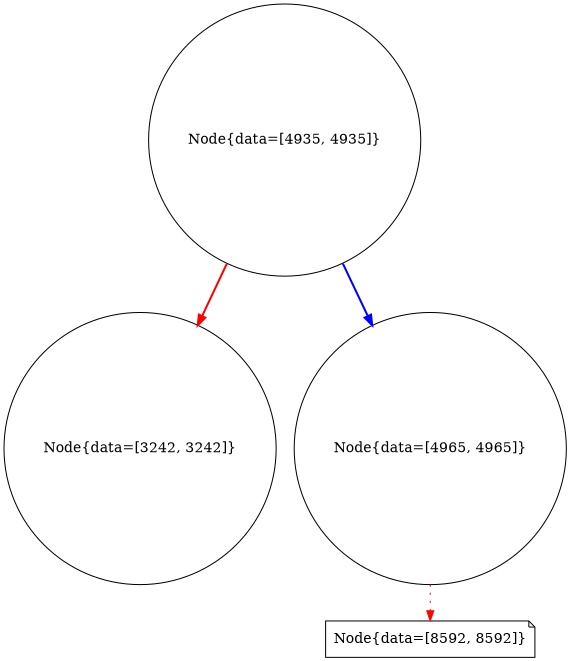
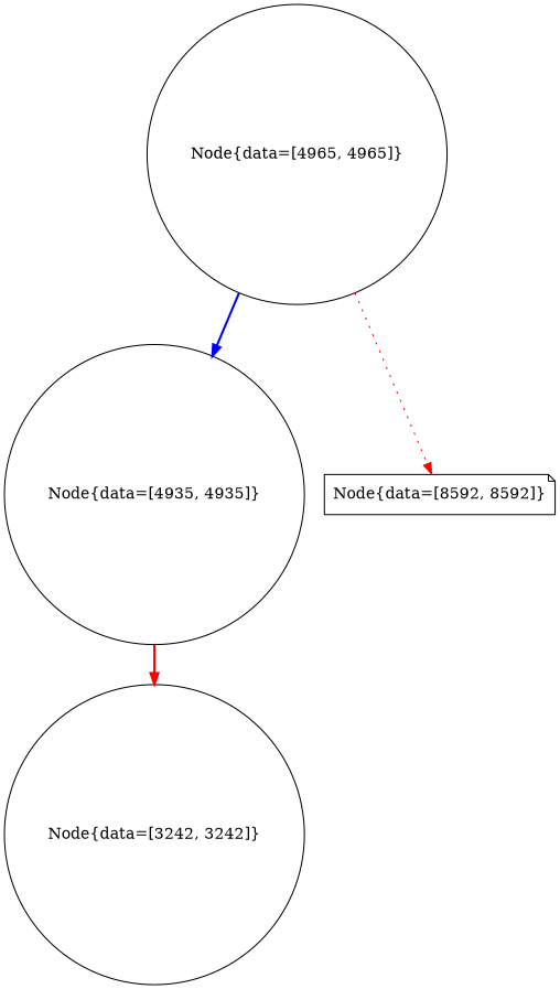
  digraph {
    node [shape=circle]
    edge [color=red style=bold]
    n1 [label="Node{data=[4935, 4935]}"]
    n2 [label="Node{data=[3242, 3242]}"]
    n3 [label="Node{data=[4965, 4965]}"]
    n4 [label="Node{data=[8592, 8592]}" shape=note]
    n1 -> n2
-   n1 -> n3 [color=blue]
+   n3 -> n1 [color=blue]
    n3 -> n4 [style=dotted]
  }
